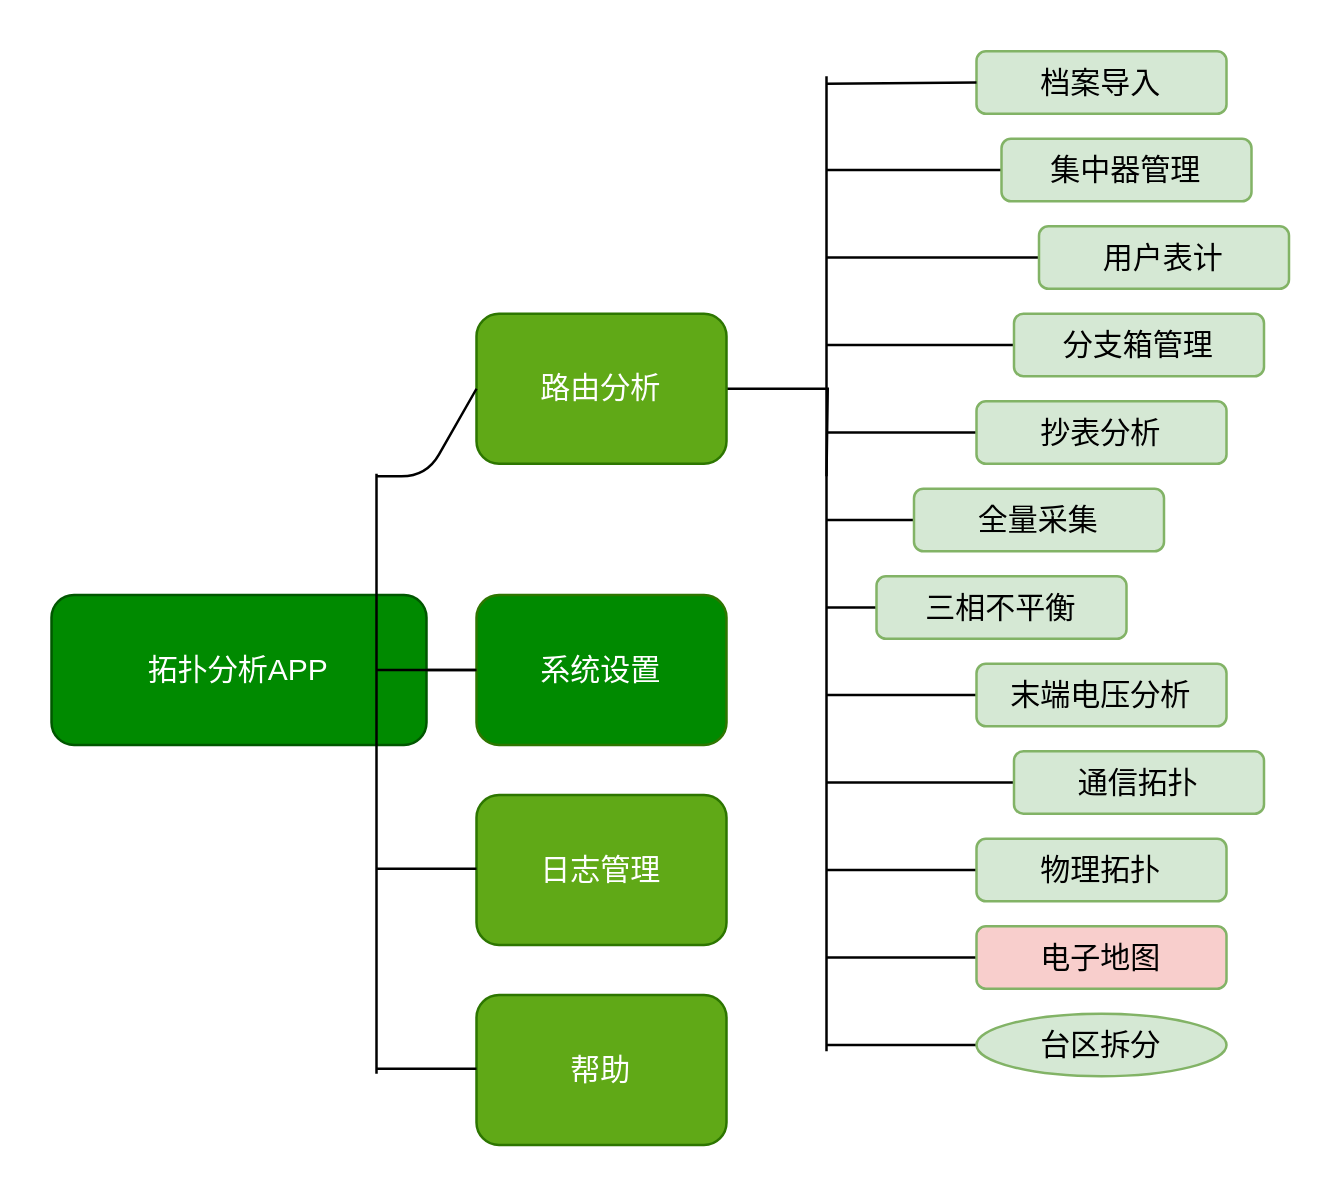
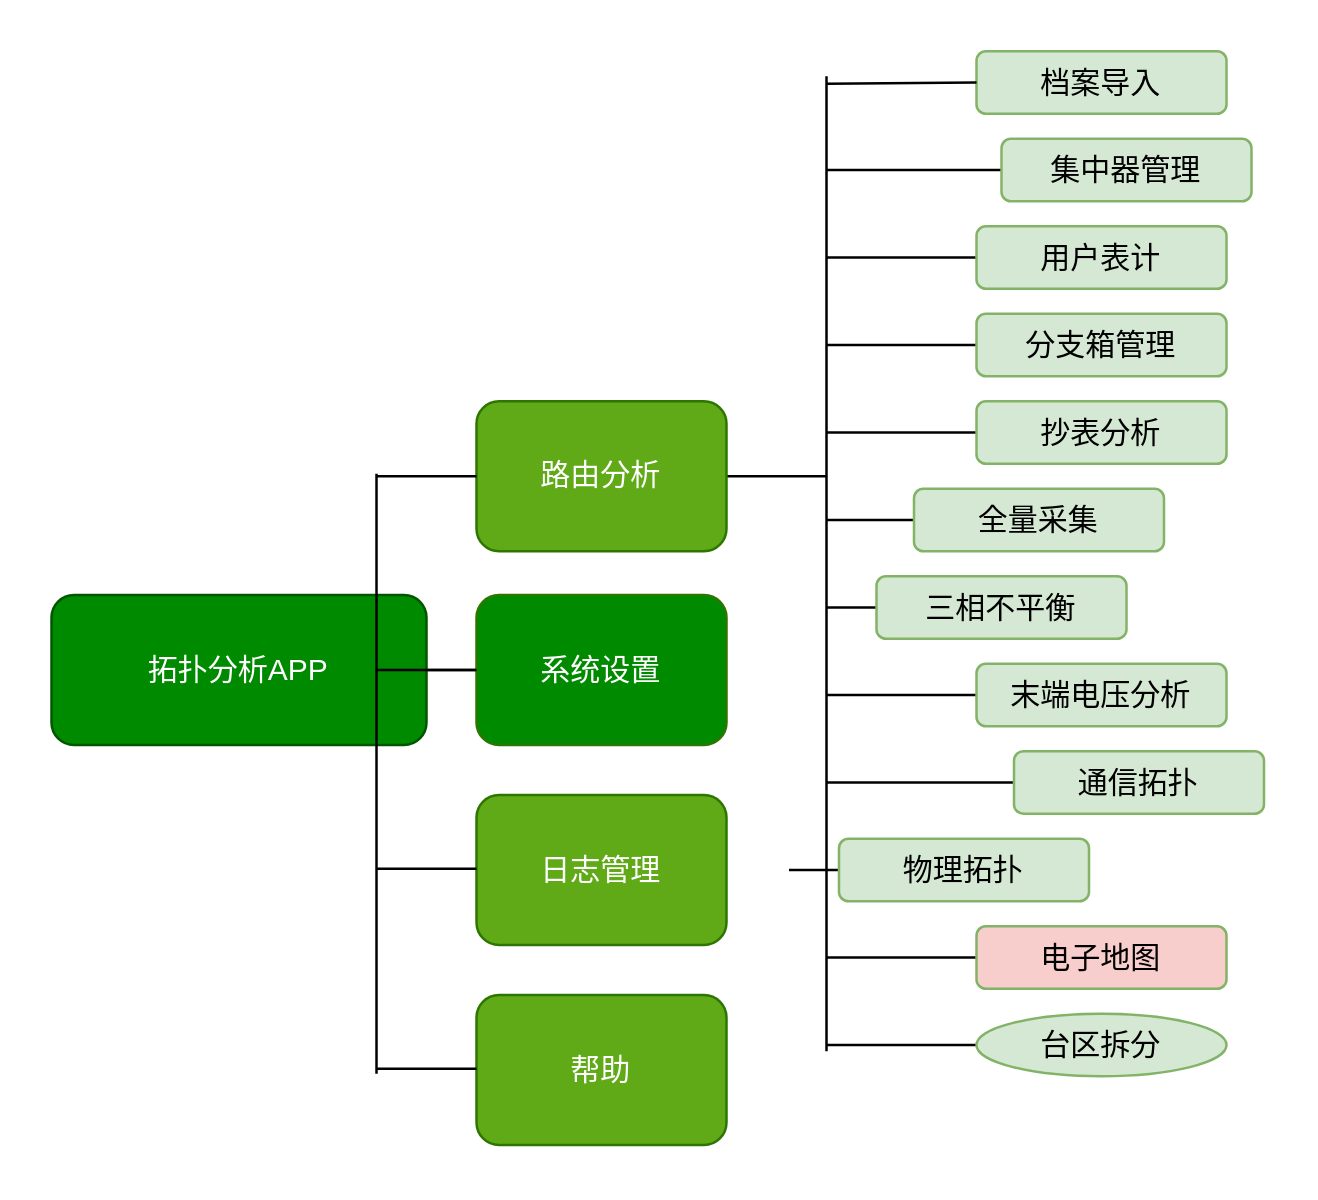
  <mxCell id="0" />
  <mxCell id="1" parent="0" />
  <mxCell id="2" style="edgeStyle=orthogonalEdgeStyle;rounded=0;orthogonalLoop=1;jettySize=auto;html=1;strokeColor=#000000;endArrow=none;endFill=0;" parent="1" source="3" edge="1"><mxGeometry relative="1" as="geometry"><mxPoint x="180" y="267.5" as="targetPoint" /></mxGeometry></mxCell>
  <mxCell id="3" value="拓扑分析APP" style="rounded=1;whiteSpace=wrap;html=1;fillColor=#008a00;strokeColor=#005700;fontColor=#ffffff;" parent="1" vertex="1"><mxGeometry x="20" y="237.5" width="150" height="60" as="geometry" /></mxCell>
  <mxCell id="4" style="edgeStyle=orthogonalEdgeStyle;rounded=0;orthogonalLoop=1;jettySize=auto;html=1;endArrow=none;endFill=0;strokeColor=#000000;" parent="1" source="5" edge="1"><mxGeometry relative="1" as="geometry"><mxPoint x="330" y="190" as="targetPoint" /></mxGeometry></mxCell>
- <mxCell id="5" value="路由分析" style="rounded=1;whiteSpace=wrap;html=1;fillColor=#60a917;strokeColor=#2D7600;fontColor=#ffffff;" parent="1" vertex="1"><mxGeometry x="190" y="125" width="100" height="60" as="geometry" /></mxCell>
+ <mxCell id="5" value="路由分析" style="rounded=1;whiteSpace=wrap;html=1;fillColor=#60a917;strokeColor=#2D7600;fontColor=#ffffff;" parent="1" vertex="1"><mxGeometry x="190" y="160" width="100" height="60" as="geometry" /></mxCell>
  <mxCell id="6" value="日志管理" style="rounded=1;whiteSpace=wrap;html=1;fillColor=#60a917;strokeColor=#2D7600;fontColor=#ffffff;" parent="1" vertex="1"><mxGeometry x="190" y="317.5" width="100" height="60" as="geometry" /></mxCell>
  <mxCell id="7" value="系统设置" style="rounded=1;whiteSpace=wrap;html=1;fillColor=#008a00;strokeColor=#2D7600;fontColor=#ffffff;" parent="1" vertex="1"><mxGeometry x="190" y="237.5" width="100" height="60" as="geometry" /></mxCell>
  <mxCell id="8" value="帮助" style="rounded=1;whiteSpace=wrap;html=1;fillColor=#60a917;strokeColor=#2D7600;fontColor=#ffffff;" parent="1" vertex="1"><mxGeometry x="190" y="397.5" width="100" height="60" as="geometry" /></mxCell>
  <mxCell id="9" value="" style="endArrow=none;html=1;strokeColor=#000000;" parent="1" edge="1"><mxGeometry width="50" height="50" relative="1" as="geometry"><mxPoint x="150" y="429" as="sourcePoint" /><mxPoint x="150" y="189" as="targetPoint" /></mxGeometry></mxCell>
  <mxCell id="10" value="" style="endArrow=none;html=1;strokeColor=#000000;entryX=0;entryY=0.5;entryDx=0;entryDy=0;" parent="1" target="5" edge="1"><mxGeometry width="50" height="50" relative="1" as="geometry"><mxPoint x="150" y="190" as="sourcePoint" /><mxPoint x="210" y="120" as="targetPoint" /><Array as="points"><mxPoint x="170" y="190" /></Array></mxGeometry></mxCell>
  <mxCell id="11" value="" style="endArrow=none;html=1;strokeColor=#000000;entryX=0;entryY=0.5;entryDx=0;entryDy=0;" parent="1" target="7" edge="1"><mxGeometry width="50" height="50" relative="1" as="geometry"><mxPoint x="150" y="267.5" as="sourcePoint" /><mxPoint x="200" y="187.5" as="targetPoint" /><Array as="points"><mxPoint x="170" y="267.5" /></Array></mxGeometry></mxCell>
  <mxCell id="12" value="" style="endArrow=none;html=1;strokeColor=#000000;entryX=0;entryY=0.5;entryDx=0;entryDy=0;" parent="1" edge="1"><mxGeometry width="50" height="50" relative="1" as="geometry"><mxPoint x="150" y="347" as="sourcePoint" /><mxPoint x="190" y="347" as="targetPoint" /><Array as="points"><mxPoint x="170" y="347" /></Array></mxGeometry></mxCell>
  <mxCell id="13" value="" style="endArrow=none;html=1;strokeColor=#000000;entryX=0;entryY=0.5;entryDx=0;entryDy=0;" parent="1" edge="1"><mxGeometry width="50" height="50" relative="1" as="geometry"><mxPoint x="150" y="427" as="sourcePoint" /><mxPoint x="190" y="427" as="targetPoint" /><Array as="points"><mxPoint x="170" y="427" /></Array></mxGeometry></mxCell>
  <mxCell id="14" value="档案导入" style="rounded=1;whiteSpace=wrap;html=1;fillColor=#d5e8d4;strokeColor=#82b366;" parent="1" vertex="1"><mxGeometry x="390" y="20" width="100" height="25" as="geometry" /></mxCell>
  <mxCell id="15" style="edgeStyle=orthogonalEdgeStyle;rounded=0;orthogonalLoop=1;jettySize=auto;html=1;endArrow=none;endFill=0;strokeColor=#000000;" parent="1" source="16" edge="1"><mxGeometry relative="1" as="geometry"><mxPoint x="330" y="67.5" as="targetPoint" /></mxGeometry></mxCell>
  <mxCell id="16" value="集中器管理" style="rounded=1;whiteSpace=wrap;html=1;fillColor=#d5e8d4;strokeColor=#82b366;" parent="1" vertex="1"><mxGeometry x="400" y="55" width="100" height="25" as="geometry" /></mxCell>
  <mxCell id="17" value="" style="endArrow=none;html=1;strokeColor=#000000;" parent="1" edge="1"><mxGeometry width="50" height="50" relative="1" as="geometry"><mxPoint x="330" y="420" as="sourcePoint" /><mxPoint x="330" y="30" as="targetPoint" /></mxGeometry></mxCell>
  <mxCell id="18" style="edgeStyle=orthogonalEdgeStyle;rounded=0;orthogonalLoop=1;jettySize=auto;html=1;endArrow=none;endFill=0;strokeColor=#000000;" parent="1" source="19" edge="1"><mxGeometry relative="1" as="geometry"><mxPoint x="330" y="102.5" as="targetPoint" /></mxGeometry></mxCell>
- <mxCell id="19" value="用户表计" style="rounded=1;whiteSpace=wrap;html=1;fillColor=#d5e8d4;strokeColor=#82b366;" parent="1" vertex="1"><mxGeometry x="415" y="90" width="100" height="25" as="geometry" /></mxCell>
+ <mxCell id="19" value="用户表计" style="rounded=1;whiteSpace=wrap;html=1;fillColor=#d5e8d4;strokeColor=#82b366;" parent="1" vertex="1"><mxGeometry x="390" y="90" width="100" height="25" as="geometry" /></mxCell>
  <mxCell id="20" style="edgeStyle=orthogonalEdgeStyle;rounded=0;orthogonalLoop=1;jettySize=auto;html=1;endArrow=none;endFill=0;strokeColor=#000000;" parent="1" source="21" edge="1"><mxGeometry relative="1" as="geometry"><mxPoint x="330" y="137.5" as="targetPoint" /></mxGeometry></mxCell>
- <mxCell id="21" value="分支箱管理" style="rounded=1;whiteSpace=wrap;html=1;fillColor=#d5e8d4;strokeColor=#82b366;" parent="1" vertex="1"><mxGeometry x="405" y="125" width="100" height="25" as="geometry" /></mxCell>
+ <mxCell id="21" value="分支箱管理" style="rounded=1;whiteSpace=wrap;html=1;fillColor=#d5e8d4;strokeColor=#82b366;" parent="1" vertex="1"><mxGeometry x="390" y="125" width="100" height="25" as="geometry" /></mxCell>
  <mxCell id="22" style="edgeStyle=orthogonalEdgeStyle;rounded=0;orthogonalLoop=1;jettySize=auto;html=1;endArrow=none;endFill=0;strokeColor=#000000;" parent="1" source="23" edge="1"><mxGeometry relative="1" as="geometry"><mxPoint x="330" y="172.5" as="targetPoint" /></mxGeometry></mxCell>
  <mxCell id="23" value="抄表分析" style="rounded=1;whiteSpace=wrap;html=1;fillColor=#d5e8d4;strokeColor=#82b366;" parent="1" vertex="1"><mxGeometry x="390" y="160" width="100" height="25" as="geometry" /></mxCell>
  <mxCell id="24" style="edgeStyle=orthogonalEdgeStyle;rounded=0;orthogonalLoop=1;jettySize=auto;html=1;endArrow=none;endFill=0;strokeColor=#000000;" parent="1" source="25" edge="1"><mxGeometry relative="1" as="geometry"><mxPoint x="330" y="207.5" as="targetPoint" /></mxGeometry></mxCell>
  <mxCell id="25" value="全量采集" style="rounded=1;whiteSpace=wrap;html=1;fillColor=#d5e8d4;strokeColor=#82b366;" parent="1" vertex="1"><mxGeometry x="365" y="195" width="100" height="25" as="geometry" /></mxCell>
  <mxCell id="26" style="edgeStyle=orthogonalEdgeStyle;rounded=0;orthogonalLoop=1;jettySize=auto;html=1;endArrow=none;endFill=0;strokeColor=#000000;" parent="1" source="27" edge="1"><mxGeometry relative="1" as="geometry"><mxPoint x="330" y="242.5" as="targetPoint" /></mxGeometry></mxCell>
  <mxCell id="27" value="三相不平衡" style="rounded=1;whiteSpace=wrap;html=1;fillColor=#d5e8d4;strokeColor=#82b366;" parent="1" vertex="1"><mxGeometry x="350" y="230" width="100" height="25" as="geometry" /></mxCell>
  <mxCell id="28" style="edgeStyle=orthogonalEdgeStyle;rounded=0;orthogonalLoop=1;jettySize=auto;html=1;endArrow=none;endFill=0;strokeColor=#000000;" parent="1" source="29" edge="1"><mxGeometry relative="1" as="geometry"><mxPoint x="330" y="277.5" as="targetPoint" /></mxGeometry></mxCell>
  <mxCell id="29" value="末端电压分析" style="rounded=1;whiteSpace=wrap;html=1;fillColor=#d5e8d4;strokeColor=#82b366;" parent="1" vertex="1"><mxGeometry x="390" y="265" width="100" height="25" as="geometry" /></mxCell>
  <mxCell id="30" style="edgeStyle=orthogonalEdgeStyle;rounded=0;orthogonalLoop=1;jettySize=auto;html=1;endArrow=none;endFill=0;strokeColor=#000000;" parent="1" source="31" edge="1"><mxGeometry relative="1" as="geometry"><mxPoint x="330" y="312.5" as="targetPoint" /></mxGeometry></mxCell>
  <mxCell id="31" value="通信拓扑" style="rounded=1;whiteSpace=wrap;html=1;fillColor=#d5e8d4;strokeColor=#82b366;" parent="1" vertex="1"><mxGeometry x="405" y="300" width="100" height="25" as="geometry" /></mxCell>
  <mxCell id="32" style="edgeStyle=orthogonalEdgeStyle;rounded=0;orthogonalLoop=1;jettySize=auto;html=1;endArrow=none;endFill=0;strokeColor=#000000;" parent="1" source="33" edge="1"><mxGeometry relative="1" as="geometry"><mxPoint x="330" y="347.5" as="targetPoint" /></mxGeometry></mxCell>
- <mxCell id="33" value="物理拓扑" style="rounded=1;whiteSpace=wrap;html=1;fillColor=#d5e8d4;strokeColor=#82b366;" parent="1" vertex="1"><mxGeometry x="390" y="335" width="100" height="25" as="geometry" /></mxCell>
+ <mxCell id="33" value="物理拓扑" style="rounded=1;whiteSpace=wrap;html=1;fillColor=#d5e8d4;strokeColor=#82b366;" parent="1" vertex="1"><mxGeometry x="335" y="335" width="100" height="25" as="geometry" /></mxCell>
  <mxCell id="34" style="edgeStyle=orthogonalEdgeStyle;rounded=0;orthogonalLoop=1;jettySize=auto;html=1;endArrow=none;endFill=0;strokeColor=#000000;" parent="1" source="35" edge="1"><mxGeometry relative="1" as="geometry"><mxPoint x="330" y="382.5" as="targetPoint" /></mxGeometry></mxCell>
  <mxCell id="35" value="电子地图" style="rounded=1;whiteSpace=wrap;html=1;fillColor=#f8cecc;strokeColor=#82b366;" parent="1" vertex="1"><mxGeometry x="390" y="370" width="100" height="25" as="geometry" /></mxCell>
  <mxCell id="36" value="" style="endArrow=none;html=1;strokeColor=#000000;entryX=0;entryY=0.5;entryDx=0;entryDy=0;" parent="1" target="14" edge="1"><mxGeometry width="50" height="50" relative="1" as="geometry"><mxPoint x="330" y="33" as="sourcePoint" /><mxPoint x="380" y="40" as="targetPoint" /></mxGeometry></mxCell>
  <mxCell id="37" style="edgeStyle=orthogonalEdgeStyle;rounded=0;orthogonalLoop=1;jettySize=auto;html=1;endArrow=none;endFill=0;strokeColor=#000000;" parent="1" source="38" edge="1"><mxGeometry relative="1" as="geometry"><mxPoint x="330" y="417.5" as="targetPoint" /></mxGeometry></mxCell>
  <mxCell id="38" value="台区拆分" style="ellipse;whiteSpace=wrap;html=1;fillColor=#d5e8d4;strokeColor=#82b366;" parent="1" vertex="1"><mxGeometry x="390" y="405" width="100" height="25" as="geometry" /></mxCell>
